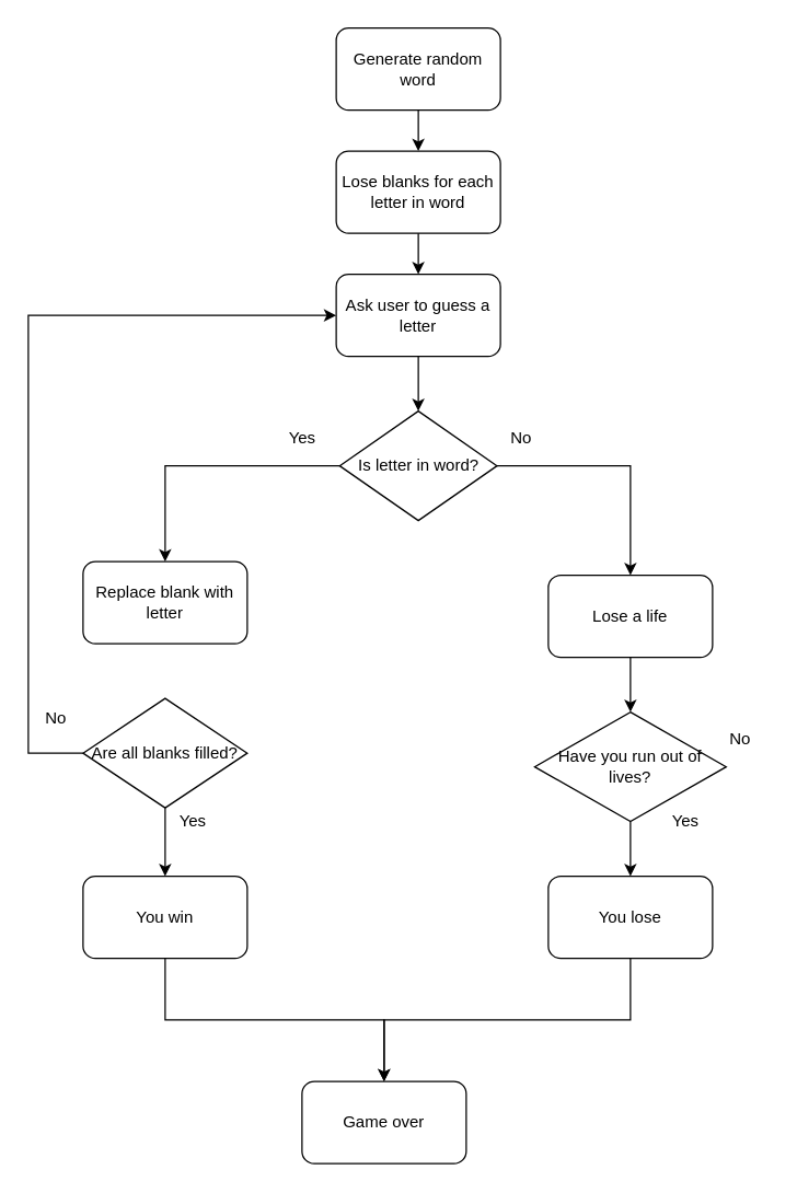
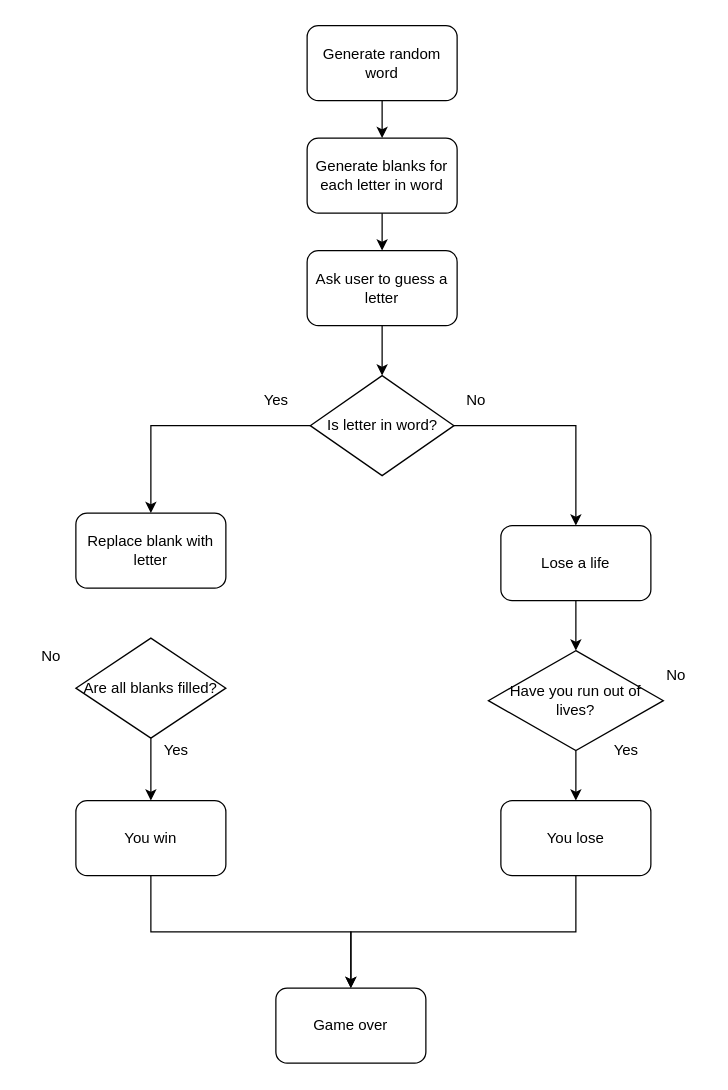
  <mxCell id="0" />
  <mxCell id="1" parent="0" />
  <mxCell id="2" style="edgeStyle=orthogonalEdgeStyle;rounded=0;orthogonalLoop=1;jettySize=auto;html=1;exitX=0.5;exitY=1;exitDx=0;exitDy=0;entryX=0.5;entryY=0;entryDx=0;entryDy=0;" edge="1" parent="1" source="3" target="4"><mxGeometry relative="1" as="geometry" /></mxCell>
  <mxCell id="3" value="Generate random word" style="rounded=1;whiteSpace=wrap;html=1;" vertex="1" parent="1"><mxGeometry x="245" y="20" width="120" height="60" as="geometry" /></mxCell>
- <mxCell id="4" value="Lose blanks for each letter in word" style="rounded=1;whiteSpace=wrap;html=1;" vertex="1" parent="1"><mxGeometry x="245" y="110" width="120" height="60" as="geometry" /></mxCell>
+ <mxCell id="4" value="Generate blanks for each letter in word" style="rounded=1;whiteSpace=wrap;html=1;" vertex="1" parent="1"><mxGeometry x="245" y="110" width="120" height="60" as="geometry" /></mxCell>
  <mxCell id="5" value="Ask user to guess a letter" style="rounded=1;whiteSpace=wrap;html=1;" vertex="1" parent="1"><mxGeometry x="245" y="200" width="120" height="60" as="geometry" /></mxCell>
  <mxCell id="6" value="Is letter in word?" style="rhombus;whiteSpace=wrap;html=1;" vertex="1" parent="1"><mxGeometry x="247.5" y="300" width="115" height="80" as="geometry" /></mxCell>
- <mxCell id="7" style="edgeStyle=orthogonalEdgeStyle;rounded=0;orthogonalLoop=1;jettySize=auto;html=1;exitX=0;exitY=0.5;exitDx=0;exitDy=0;entryX=0;entryY=0.5;entryDx=0;entryDy=0;" edge="1" parent="1" source="10" target="5"><mxGeometry relative="1" as="geometry"><Array as="points"><mxPoint x="20" y="550" /><mxPoint x="20" y="230" /></Array></mxGeometry></mxCell>
  <mxCell id="8" value="Replace blank with letter" style="rounded=1;whiteSpace=wrap;html=1;" vertex="1" parent="1"><mxGeometry x="60" y="410" width="120" height="60" as="geometry" /></mxCell>
  <mxCell id="9" style="edgeStyle=orthogonalEdgeStyle;rounded=0;orthogonalLoop=1;jettySize=auto;html=1;exitX=0.5;exitY=1;exitDx=0;exitDy=0;" edge="1" parent="1" source="10" target="20"><mxGeometry relative="1" as="geometry" /></mxCell>
  <mxCell id="10" value="Are all blanks filled?" style="rhombus;whiteSpace=wrap;html=1;" vertex="1" parent="1"><mxGeometry x="60" y="510" width="120" height="80" as="geometry" /></mxCell>
  <mxCell id="11" value="Lose a life" style="rounded=1;whiteSpace=wrap;html=1;" vertex="1" parent="1"><mxGeometry x="400" y="420" width="120" height="60" as="geometry" /></mxCell>
  <mxCell id="12" style="edgeStyle=orthogonalEdgeStyle;rounded=0;orthogonalLoop=1;jettySize=auto;html=1;exitX=0.5;exitY=1;exitDx=0;exitDy=0;" edge="1" parent="1" source="13" target="22"><mxGeometry relative="1" as="geometry" /></mxCell>
  <mxCell id="13" value="Have you run out of lives?" style="rhombus;whiteSpace=wrap;html=1;" vertex="1" parent="1"><mxGeometry x="390" y="520" width="140" height="80" as="geometry" /></mxCell>
  <mxCell id="14" value="" style="endArrow=classic;html=1;rounded=0;exitX=1;exitY=0.5;exitDx=0;exitDy=0;entryX=0.5;entryY=0;entryDx=0;entryDy=0;" edge="1" parent="1" source="6" target="11"><mxGeometry width="50" height="50" relative="1" as="geometry"><mxPoint x="10" y="390" as="sourcePoint" /><mxPoint x="60" y="340" as="targetPoint" /><Array as="points"><mxPoint x="460" y="340" /></Array></mxGeometry></mxCell>
  <mxCell id="15" value="" style="endArrow=classic;html=1;rounded=0;exitX=0.5;exitY=1;exitDx=0;exitDy=0;entryX=0.5;entryY=0;entryDx=0;entryDy=0;" edge="1" parent="1" source="11" target="13"><mxGeometry width="50" height="50" relative="1" as="geometry"><mxPoint x="180" y="400" as="sourcePoint" /><mxPoint x="230" y="350" as="targetPoint" /></mxGeometry></mxCell>
  <mxCell id="16" value="" style="endArrow=classic;html=1;rounded=0;exitX=0.5;exitY=1;exitDx=0;exitDy=0;entryX=0.5;entryY=0;entryDx=0;entryDy=0;" edge="1" parent="1" source="5" target="6"><mxGeometry width="50" height="50" relative="1" as="geometry"><mxPoint x="180" y="400" as="sourcePoint" /><mxPoint x="230" y="350" as="targetPoint" /></mxGeometry></mxCell>
  <mxCell id="17" value="" style="endArrow=classic;html=1;rounded=0;exitX=0.5;exitY=1;exitDx=0;exitDy=0;entryX=0.5;entryY=0;entryDx=0;entryDy=0;" edge="1" parent="1" source="4" target="5"><mxGeometry width="50" height="50" relative="1" as="geometry"><mxPoint x="180" y="400" as="sourcePoint" /><mxPoint x="230" y="350" as="targetPoint" /></mxGeometry></mxCell>
  <mxCell id="18" value="" style="endArrow=classic;html=1;rounded=0;exitX=0;exitY=0.5;exitDx=0;exitDy=0;entryX=0.5;entryY=0;entryDx=0;entryDy=0;" edge="1" parent="1" source="6" target="8"><mxGeometry width="50" height="50" relative="1" as="geometry"><mxPoint x="180" y="400" as="sourcePoint" /><mxPoint x="230" y="350" as="targetPoint" /><Array as="points"><mxPoint x="120" y="340" /></Array></mxGeometry></mxCell>
  <mxCell id="19" style="edgeStyle=orthogonalEdgeStyle;rounded=0;orthogonalLoop=1;jettySize=auto;html=1;exitX=0.5;exitY=1;exitDx=0;exitDy=0;entryX=0.5;entryY=0;entryDx=0;entryDy=0;" edge="1" parent="1" source="20" target="23"><mxGeometry relative="1" as="geometry" /></mxCell>
  <mxCell id="20" value="You win" style="rounded=1;whiteSpace=wrap;html=1;" vertex="1" parent="1"><mxGeometry x="60" y="640" width="120" height="60" as="geometry" /></mxCell>
  <mxCell id="21" style="edgeStyle=orthogonalEdgeStyle;rounded=0;orthogonalLoop=1;jettySize=auto;html=1;exitX=0.5;exitY=1;exitDx=0;exitDy=0;entryX=0.5;entryY=0;entryDx=0;entryDy=0;" edge="1" parent="1" source="22" target="23"><mxGeometry relative="1" as="geometry" /></mxCell>
  <mxCell id="22" value="You lose" style="rounded=1;whiteSpace=wrap;html=1;" vertex="1" parent="1"><mxGeometry x="400" y="640" width="120" height="60" as="geometry" /></mxCell>
  <mxCell id="23" value="Game over" style="rounded=1;whiteSpace=wrap;html=1;" vertex="1" parent="1"><mxGeometry x="220" y="790" width="120" height="60" as="geometry" /></mxCell>
  <mxCell id="24" value="No" style="text;html=1;align=center;verticalAlign=middle;resizable=0;points=[];autosize=1;strokeColor=none;fillColor=none;" vertex="1" parent="1"><mxGeometry x="520" y="525" width="40" height="30" as="geometry" /></mxCell>
  <mxCell id="25" value="No" style="text;html=1;align=center;verticalAlign=middle;resizable=0;points=[];autosize=1;strokeColor=none;fillColor=none;" vertex="1" parent="1"><mxGeometry x="20" y="510" width="40" height="30" as="geometry" /></mxCell>
  <mxCell id="26" value="Yes" style="text;html=1;align=center;verticalAlign=middle;resizable=0;points=[];autosize=1;strokeColor=none;fillColor=none;" vertex="1" parent="1"><mxGeometry x="120" y="585" width="40" height="30" as="geometry" /></mxCell>
  <mxCell id="27" value="Yes" style="text;html=1;align=center;verticalAlign=middle;resizable=0;points=[];autosize=1;strokeColor=none;fillColor=none;" vertex="1" parent="1"><mxGeometry x="480" y="585" width="40" height="30" as="geometry" /></mxCell>
  <mxCell id="28" value="No" style="text;html=1;align=center;verticalAlign=middle;resizable=0;points=[];autosize=1;strokeColor=none;fillColor=none;" vertex="1" parent="1"><mxGeometry x="360" y="305" width="40" height="30" as="geometry" /></mxCell>
  <mxCell id="29" value="Yes" style="text;html=1;align=center;verticalAlign=middle;resizable=0;points=[];autosize=1;strokeColor=none;fillColor=none;" vertex="1" parent="1"><mxGeometry x="200" y="305" width="40" height="30" as="geometry" /></mxCell>
